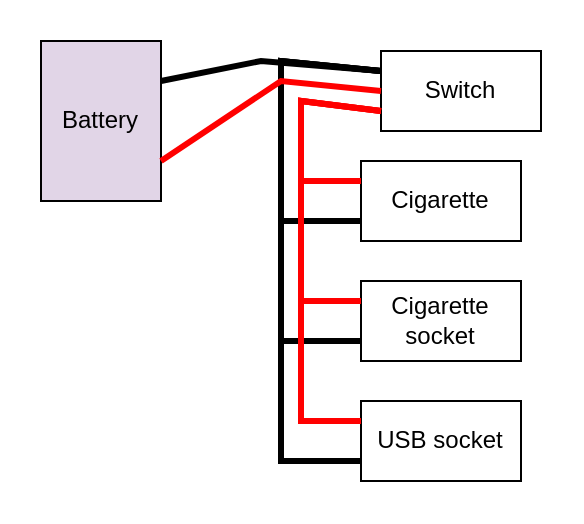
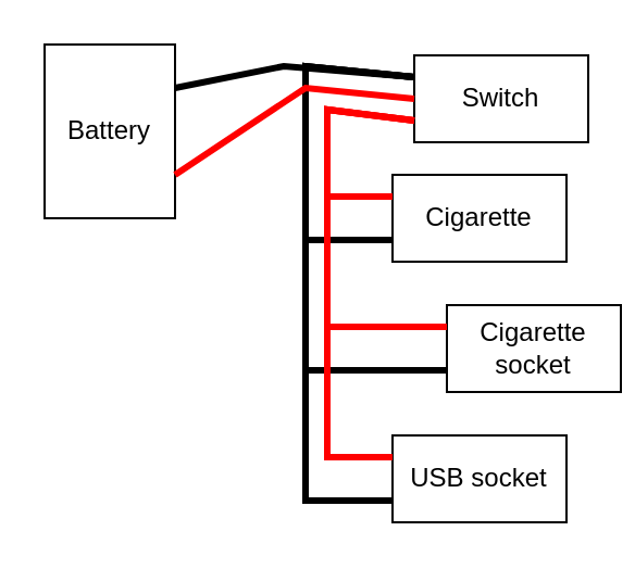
  <mxCell id="0" />
  <mxCell id="1" parent="0" />
  <mxCell id="2" value="" style="endArrow=none;html=1;exitX=0;exitY=0.25;exitDx=0;exitDy=0;entryX=0;entryY=0.75;entryDx=0;entryDy=0;rounded=0;strokeWidth=3;" edge="1" parent="1" source="5" target="8"><mxGeometry width="50" height="50" relative="1" as="geometry"><mxPoint x="190" y="40" as="sourcePoint" /><mxPoint x="190" y="120" as="targetPoint" /><Array as="points"><mxPoint x="140" y="30" /><mxPoint x="140" y="170" /></Array></mxGeometry></mxCell>
  <mxCell id="3" value="" style="endArrow=none;html=1;exitX=0;exitY=0.25;exitDx=0;exitDy=0;entryX=0;entryY=0.75;entryDx=0;entryDy=0;rounded=0;strokeWidth=3;" edge="1" parent="1" source="5" target="6"><mxGeometry width="50" height="50" relative="1" as="geometry"><mxPoint x="190" y="40" as="sourcePoint" /><mxPoint x="190" y="180" as="targetPoint" /><Array as="points"><mxPoint x="140" y="30" /><mxPoint x="140" y="230" /></Array></mxGeometry></mxCell>
- <mxCell id="4" value="Battery" style="rounded=0;whiteSpace=wrap;html=1;fillColor=#e1d5e7;" vertex="1" parent="1"><mxGeometry x="20" y="20" width="60" height="80" as="geometry" /></mxCell>
+ <mxCell id="4" value="Battery" style="rounded=0;whiteSpace=wrap;html=1;" vertex="1" parent="1"><mxGeometry x="20" y="20" width="60" height="80" as="geometry" /></mxCell>
  <mxCell id="5" value="Switch" style="rounded=0;whiteSpace=wrap;html=1;" vertex="1" parent="1"><mxGeometry x="190" y="25" width="80" height="40" as="geometry" /></mxCell>
  <mxCell id="6" value="USB socket" style="rounded=0;whiteSpace=wrap;html=1;" vertex="1" parent="1"><mxGeometry x="180" y="200" width="80" height="40" as="geometry" /></mxCell>
  <mxCell id="7" value="Cigarette" style="rounded=0;whiteSpace=wrap;html=1;" vertex="1" parent="1"><mxGeometry x="180" y="80" width="80" height="40" as="geometry" /></mxCell>
- <mxCell id="8" value="Cigarette socket" style="rounded=0;whiteSpace=wrap;html=1;" vertex="1" parent="1"><mxGeometry x="180" y="140" width="80" height="40" as="geometry" /></mxCell>
+ <mxCell id="8" value="Cigarette socket" style="rounded=0;whiteSpace=wrap;html=1;" vertex="1" parent="1"><mxGeometry x="205" y="140" width="80" height="40" as="geometry" /></mxCell>
  <mxCell id="9" value="" style="endArrow=none;html=1;exitX=1;exitY=0.25;exitDx=0;exitDy=0;entryX=0;entryY=0.25;entryDx=0;entryDy=0;rounded=0;strokeWidth=3;" edge="1" parent="1" source="4" target="5"><mxGeometry width="50" height="50" relative="1" as="geometry"><mxPoint x="-100" y="200" as="sourcePoint" /><mxPoint x="-50" y="150" as="targetPoint" /><Array as="points"><mxPoint x="130" y="30" /></Array></mxGeometry></mxCell>
  <mxCell id="10" value="" style="endArrow=none;html=1;entryX=0;entryY=0.25;entryDx=0;entryDy=0;exitX=0;exitY=0.75;exitDx=0;exitDy=0;rounded=0;strokeColor=#FF0000;targetPerimeterSpacing=0;strokeWidth=3;" edge="1" parent="1" source="5" target="7"><mxGeometry width="50" height="50" relative="1" as="geometry"><mxPoint x="10" y="210" as="sourcePoint" /><mxPoint x="60" y="160" as="targetPoint" /><Array as="points"><mxPoint x="150" y="50" /><mxPoint x="150" y="90" /></Array></mxGeometry></mxCell>
  <mxCell id="11" value="" style="endArrow=none;html=1;exitX=0;exitY=0.25;exitDx=0;exitDy=0;entryX=0;entryY=0.75;entryDx=0;entryDy=0;rounded=0;strokeWidth=3;" edge="1" parent="1" source="5" target="7"><mxGeometry width="50" height="50" relative="1" as="geometry"><mxPoint x="90" y="50" as="sourcePoint" /><mxPoint x="190" y="40" as="targetPoint" /><Array as="points"><mxPoint x="140" y="30" /><mxPoint x="140" y="110" /></Array></mxGeometry></mxCell>
  <mxCell id="12" value="" style="endArrow=none;html=1;entryX=0;entryY=0.25;entryDx=0;entryDy=0;exitX=0;exitY=0.75;exitDx=0;exitDy=0;rounded=0;strokeColor=#FF0000;targetPerimeterSpacing=0;strokeWidth=3;" edge="1" parent="1" source="5" target="8"><mxGeometry width="50" height="50" relative="1" as="geometry"><mxPoint x="190" y="60" as="sourcePoint" /><mxPoint x="190" y="100" as="targetPoint" /><Array as="points"><mxPoint x="150" y="50" /><mxPoint x="150" y="150" /></Array></mxGeometry></mxCell>
  <mxCell id="13" value="" style="endArrow=none;html=1;entryX=0;entryY=0.25;entryDx=0;entryDy=0;exitX=0;exitY=0.75;exitDx=0;exitDy=0;rounded=0;strokeColor=#FF0000;targetPerimeterSpacing=0;strokeWidth=3;" edge="1" parent="1" source="5" target="6"><mxGeometry width="50" height="50" relative="1" as="geometry"><mxPoint x="190" y="60" as="sourcePoint" /><mxPoint x="190" y="160" as="targetPoint" /><Array as="points"><mxPoint x="150" y="50" /><mxPoint x="150" y="210" /></Array></mxGeometry></mxCell>
  <mxCell id="14" value="" style="endArrow=none;html=1;exitX=1;exitY=0.75;exitDx=0;exitDy=0;entryX=0;entryY=0.5;entryDx=0;entryDy=0;rounded=0;fillColor=#f8cecc;strokeColor=#FF0000;strokeWidth=3;" edge="1" parent="1" source="4" target="5"><mxGeometry width="50" height="50" relative="1" as="geometry"><mxPoint x="90" y="50" as="sourcePoint" /><mxPoint x="160" y="20" as="targetPoint" /><Array as="points"><mxPoint x="140" y="40" /></Array></mxGeometry></mxCell>
